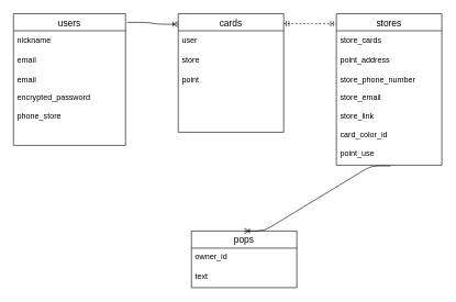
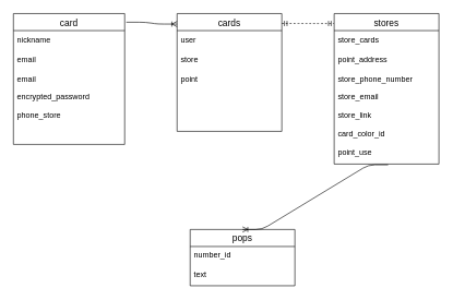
  <mxCell id="0" />
  <mxCell id="1" parent="0" />
- <mxCell id="2" value="users" style="swimlane;fontStyle=0;childLayout=stackLayout;horizontal=1;startSize=26;horizontalStack=0;resizeParent=1;resizeParentMax=0;resizeLast=0;collapsible=1;marginBottom=0;align=center;fontSize=14;" vertex="1" parent="1"><mxGeometry x="20" y="20" width="170" height="200" as="geometry" /></mxCell>
+ <mxCell id="2" value="card" style="swimlane;fontStyle=0;childLayout=stackLayout;horizontal=1;startSize=26;horizontalStack=0;resizeParent=1;resizeParentMax=0;resizeLast=0;collapsible=1;marginBottom=0;align=center;fontSize=14;" vertex="1" parent="1"><mxGeometry x="20" y="20" width="170" height="200" as="geometry" /></mxCell>
  <mxCell id="3" value="nickname" style="text;strokeColor=none;fillColor=none;spacingLeft=4;spacingRight=4;overflow=hidden;rotatable=0;points=[[0,0.5],[1,0.5]];portConstraint=eastwest;fontSize=12;" vertex="1" parent="2"><mxGeometry y="26" width="170" height="30" as="geometry" /></mxCell>
  <mxCell id="4" value="email" style="text;strokeColor=none;fillColor=none;spacingLeft=4;spacingRight=4;overflow=hidden;rotatable=0;points=[[0,0.5],[1,0.5]];portConstraint=eastwest;fontSize=12;" vertex="1" parent="2"><mxGeometry y="56" width="170" height="30" as="geometry" /></mxCell>
  <mxCell id="5" value="email&#10;&#10;encrypted_password&#10;&#10;phone_store&#10;&#10;" style="text;strokeColor=none;fillColor=none;spacingLeft=4;spacingRight=4;overflow=hidden;rotatable=0;points=[[0,0.5],[1,0.5]];portConstraint=eastwest;fontSize=12;" vertex="1" parent="2"><mxGeometry y="86" width="170" height="114" as="geometry" /></mxCell>
  <mxCell id="6" value="stores" style="swimlane;fontStyle=0;childLayout=stackLayout;horizontal=1;startSize=26;horizontalStack=0;resizeParent=1;resizeParentMax=0;resizeLast=0;collapsible=1;marginBottom=0;align=center;fontSize=14;" vertex="1" parent="1"><mxGeometry x="510" y="20" width="160" height="230" as="geometry" /></mxCell>
  <mxCell id="7" value="store_cards" style="text;strokeColor=none;fillColor=none;spacingLeft=4;spacingRight=4;overflow=hidden;rotatable=0;points=[[0,0.5],[1,0.5]];portConstraint=eastwest;fontSize=12;" vertex="1" parent="6"><mxGeometry y="26" width="160" height="30" as="geometry" /></mxCell>
  <mxCell id="8" value="point_address" style="text;strokeColor=none;fillColor=none;spacingLeft=4;spacingRight=4;overflow=hidden;rotatable=0;points=[[0,0.5],[1,0.5]];portConstraint=eastwest;fontSize=12;" vertex="1" parent="6"><mxGeometry y="56" width="160" height="30" as="geometry" /></mxCell>
  <mxCell id="9" value="store_phone_number&#10;&#10;store_email&#10;&#10;store_link&#10;&#10;card_color_id&#10;&#10;point_use" style="text;strokeColor=none;fillColor=none;spacingLeft=4;spacingRight=4;overflow=hidden;rotatable=0;points=[[0,0.5],[1,0.5]];portConstraint=eastwest;fontSize=12;" vertex="1" parent="6"><mxGeometry y="86" width="160" height="144" as="geometry" /></mxCell>
  <mxCell id="10" value="cards" style="swimlane;fontStyle=0;childLayout=stackLayout;horizontal=1;startSize=26;horizontalStack=0;resizeParent=1;resizeParentMax=0;resizeLast=0;collapsible=1;marginBottom=0;align=center;fontSize=14;" vertex="1" parent="1"><mxGeometry x="270" y="20" width="160" height="180" as="geometry" /></mxCell>
  <mxCell id="11" value="user" style="text;strokeColor=none;fillColor=none;spacingLeft=4;spacingRight=4;overflow=hidden;rotatable=0;points=[[0,0.5],[1,0.5]];portConstraint=eastwest;fontSize=12;" vertex="1" parent="10"><mxGeometry y="26" width="160" height="30" as="geometry" /></mxCell>
  <mxCell id="12" value="store" style="text;strokeColor=none;fillColor=none;spacingLeft=4;spacingRight=4;overflow=hidden;rotatable=0;points=[[0,0.5],[1,0.5]];portConstraint=eastwest;fontSize=12;" vertex="1" parent="10"><mxGeometry y="56" width="160" height="30" as="geometry" /></mxCell>
  <mxCell id="13" value="point" style="text;strokeColor=none;fillColor=none;spacingLeft=4;spacingRight=4;overflow=hidden;rotatable=0;points=[[0,0.5],[1,0.5]];portConstraint=eastwest;fontSize=12;" vertex="1" parent="10"><mxGeometry y="86" width="160" height="94" as="geometry" /></mxCell>
  <mxCell id="14" value="pops" style="swimlane;fontStyle=0;childLayout=stackLayout;horizontal=1;startSize=26;horizontalStack=0;resizeParent=1;resizeParentMax=0;resizeLast=0;collapsible=1;marginBottom=0;align=center;fontSize=14;" vertex="1" parent="1"><mxGeometry x="290" y="350" width="160" height="86" as="geometry" /></mxCell>
- <mxCell id="15" value="owner_id" style="text;strokeColor=none;fillColor=none;spacingLeft=4;spacingRight=4;overflow=hidden;rotatable=0;points=[[0,0.5],[1,0.5]];portConstraint=eastwest;fontSize=12;" vertex="1" parent="14"><mxGeometry y="26" width="160" height="30" as="geometry" /></mxCell>
+ <mxCell id="15" value="number_id" style="text;strokeColor=none;fillColor=none;spacingLeft=4;spacingRight=4;overflow=hidden;rotatable=0;points=[[0,0.5],[1,0.5]];portConstraint=eastwest;fontSize=12;" vertex="1" parent="14"><mxGeometry y="26" width="160" height="30" as="geometry" /></mxCell>
  <mxCell id="16" value="text" style="text;strokeColor=none;fillColor=none;spacingLeft=4;spacingRight=4;overflow=hidden;rotatable=0;points=[[0,0.5],[1,0.5]];portConstraint=eastwest;fontSize=12;" vertex="1" parent="14"><mxGeometry y="56" width="160" height="30" as="geometry" /></mxCell>
  <mxCell id="17" value="" style="edgeStyle=entityRelationEdgeStyle;fontSize=12;html=1;endArrow=ERoneToMany;exitX=1.014;exitY=0.066;exitDx=0;exitDy=0;exitPerimeter=0;" edge="1" parent="1" source="2"><mxGeometry width="100" height="100" relative="1" as="geometry"><mxPoint x="200" y="50" as="sourcePoint" /><mxPoint x="270" y="36" as="targetPoint" /></mxGeometry></mxCell>
  <mxCell id="18" value="" style="edgeStyle=entityRelationEdgeStyle;fontSize=12;html=1;endArrow=ERmandOne;startArrow=ERmandOne;entryX=-0.004;entryY=0.066;entryDx=0;entryDy=0;entryPerimeter=0;exitX=1;exitY=0.084;exitDx=0;exitDy=0;exitPerimeter=0;dashed=1;" edge="1" parent="1" source="10" target="6"><mxGeometry width="100" height="100" relative="1" as="geometry"><mxPoint x="260" y="300" as="sourcePoint" /><mxPoint x="360" y="200" as="targetPoint" /></mxGeometry></mxCell>
  <mxCell id="19" value="" style="edgeStyle=entityRelationEdgeStyle;fontSize=12;html=1;endArrow=ERoneToMany;exitX=0.515;exitY=1.008;exitDx=0;exitDy=0;exitPerimeter=0;entryX=0.5;entryY=0;entryDx=0;entryDy=0;" edge="1" parent="1" source="9" target="14"><mxGeometry width="100" height="100" relative="1" as="geometry"><mxPoint x="260" y="300" as="sourcePoint" /><mxPoint x="360" y="200" as="targetPoint" /></mxGeometry></mxCell>
